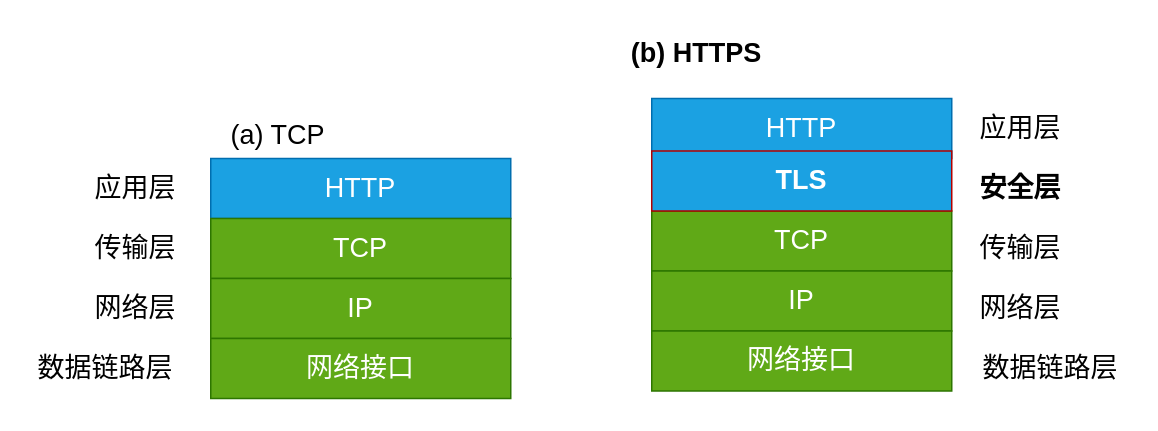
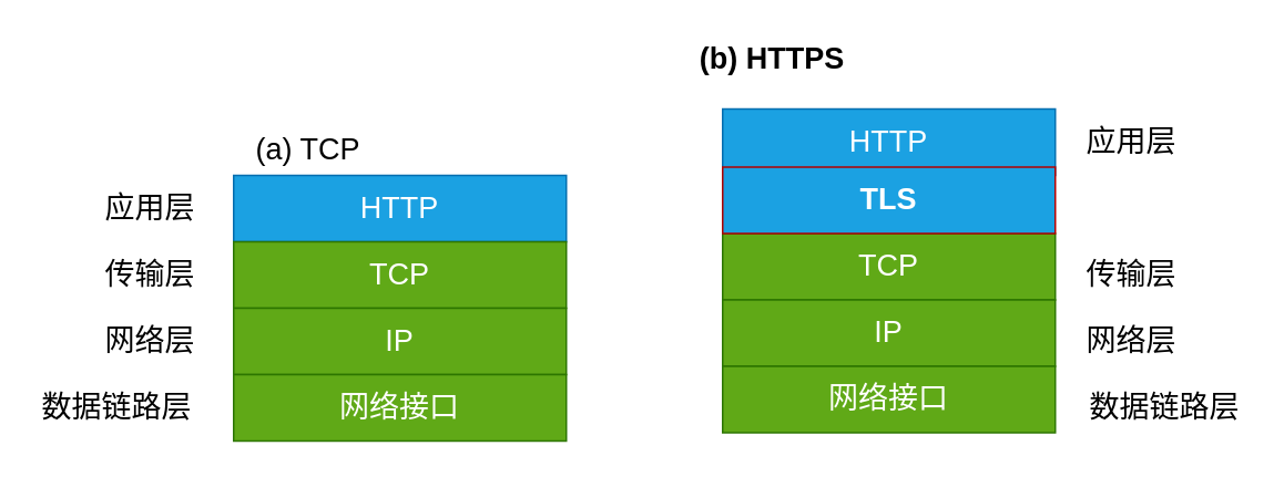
  <mxCell id="0" />
  <mxCell id="1" parent="0" />
  <mxCell id="2" value="HTTP" style="rounded=0;whiteSpace=wrap;html=1;fontStyle=0;fontSize=18;fillColor=#1ba1e2;fontColor=#ffffff;strokeColor=#006EAF;" vertex="1" parent="1"><mxGeometry x="140" y="105" width="200" height="40" as="geometry" /></mxCell>
  <mxCell id="3" value="TCP" style="rounded=0;whiteSpace=wrap;html=1;fontStyle=0;fontSize=18;fillColor=#60a917;fontColor=#ffffff;strokeColor=#2D7600;" vertex="1" parent="1"><mxGeometry x="140" y="145" width="200" height="40" as="geometry" /></mxCell>
  <mxCell id="4" value="IP" style="rounded=0;whiteSpace=wrap;html=1;fontStyle=0;fontSize=18;fillColor=#60a917;fontColor=#ffffff;strokeColor=#2D7600;" vertex="1" parent="1"><mxGeometry x="140" y="185" width="200" height="40" as="geometry" /></mxCell>
  <mxCell id="5" value="网络接口" style="rounded=0;whiteSpace=wrap;html=1;fontStyle=0;fontSize=18;fillColor=#60a917;fontColor=#ffffff;strokeColor=#2D7600;" vertex="1" parent="1"><mxGeometry x="140" y="225" width="200" height="40" as="geometry" /></mxCell>
  <mxCell id="6" value="(a) TCP" style="text;html=1;strokeColor=none;fillColor=none;align=center;verticalAlign=middle;whiteSpace=wrap;rounded=0;shadow=0;fontSize=18;" vertex="1" parent="1"><mxGeometry x="140" y="75" width="90" height="30" as="geometry" /></mxCell>
  <mxCell id="7" value="HTTP" style="rounded=0;whiteSpace=wrap;html=1;fontStyle=0;fontSize=18;fillColor=#1ba1e2;fontColor=#ffffff;strokeColor=#006EAF;" vertex="1" parent="1"><mxGeometry x="434" y="65" width="200" height="40" as="geometry" /></mxCell>
  <mxCell id="8" value="TCP" style="rounded=0;whiteSpace=wrap;html=1;fontStyle=0;fontSize=18;fillColor=#60a917;fontColor=#ffffff;strokeColor=#2D7600;" vertex="1" parent="1"><mxGeometry x="434" y="140" width="200" height="40" as="geometry" /></mxCell>
  <mxCell id="9" value="IP" style="rounded=0;whiteSpace=wrap;html=1;fontStyle=0;fontSize=18;fillColor=#60a917;fontColor=#ffffff;strokeColor=#2D7600;" vertex="1" parent="1"><mxGeometry x="434" y="180" width="200" height="40" as="geometry" /></mxCell>
  <mxCell id="10" value="网络接口" style="rounded=0;whiteSpace=wrap;html=1;fontStyle=0;fontSize=18;fillColor=#60a917;fontColor=#ffffff;strokeColor=#2D7600;" vertex="1" parent="1"><mxGeometry x="434" y="220" width="200" height="40" as="geometry" /></mxCell>
  <mxCell id="11" value="(b) HTTPS" style="text;html=1;strokeColor=none;fillColor=none;align=center;verticalAlign=middle;whiteSpace=wrap;rounded=0;shadow=0;fontSize=18;fontStyle=1" vertex="1" parent="1"><mxGeometry x="419" y="20" width="90" height="30" as="geometry" /></mxCell>
  <mxCell id="12" value="TLS" style="rounded=0;whiteSpace=wrap;html=1;fontStyle=1;fontSize=18;fillColor=#1ba1e2;fontColor=#ffffff;strokeColor=#B20000;" vertex="1" parent="1"><mxGeometry x="434" y="100" width="200" height="40" as="geometry" /></mxCell>
  <mxCell id="13" value="应用层" style="text;html=1;strokeColor=none;fillColor=none;align=center;verticalAlign=middle;whiteSpace=wrap;rounded=0;shadow=0;fontSize=18;" vertex="1" parent="1"><mxGeometry x="60" y="110" width="60" height="30" as="geometry" /></mxCell>
  <mxCell id="14" value="传输层" style="text;html=1;strokeColor=none;fillColor=none;align=center;verticalAlign=middle;whiteSpace=wrap;rounded=0;shadow=0;fontSize=18;" vertex="1" parent="1"><mxGeometry x="60" y="150" width="60" height="30" as="geometry" /></mxCell>
  <mxCell id="15" value="网络层" style="text;html=1;strokeColor=none;fillColor=none;align=center;verticalAlign=middle;whiteSpace=wrap;rounded=0;shadow=0;fontSize=18;" vertex="1" parent="1"><mxGeometry x="60" y="190" width="60" height="30" as="geometry" /></mxCell>
  <mxCell id="16" value="数据链路层" style="text;html=1;strokeColor=none;fillColor=none;align=center;verticalAlign=middle;whiteSpace=wrap;rounded=0;shadow=0;fontSize=18;" vertex="1" parent="1"><mxGeometry y="230" width="100" height="30" as="geometry" x="20" /></mxCell>
- <mxCell id="17" value="安全层" style="text;html=1;strokeColor=none;fillColor=none;align=center;verticalAlign=middle;whiteSpace=wrap;rounded=0;shadow=0;fontSize=18;fontStyle=1" vertex="1" parent="1"><mxGeometry x="650" y="110" width="60" height="30" as="geometry" /></mxCell>
  <mxCell id="18" value="传输层" style="text;html=1;strokeColor=none;fillColor=none;align=center;verticalAlign=middle;whiteSpace=wrap;rounded=0;shadow=0;fontSize=18;" vertex="1" parent="1"><mxGeometry x="650" y="150" width="60" height="30" as="geometry" /></mxCell>
  <mxCell id="19" value="网络层" style="text;html=1;strokeColor=none;fillColor=none;align=center;verticalAlign=middle;whiteSpace=wrap;rounded=0;shadow=0;fontSize=18;" vertex="1" parent="1"><mxGeometry x="650" y="190" width="60" height="30" as="geometry" /></mxCell>
  <mxCell id="20" value="数据链路层" style="text;html=1;strokeColor=none;fillColor=none;align=center;verticalAlign=middle;whiteSpace=wrap;rounded=0;shadow=0;fontSize=18;" vertex="1" parent="1"><mxGeometry x="650" y="230" width="100" height="30" as="geometry" /></mxCell>
  <mxCell id="21" value="应用层" style="text;html=1;strokeColor=none;fillColor=none;align=center;verticalAlign=middle;whiteSpace=wrap;rounded=0;shadow=0;fontSize=18;" vertex="1" parent="1"><mxGeometry x="650" y="70" width="60" height="30" as="geometry" /></mxCell>
